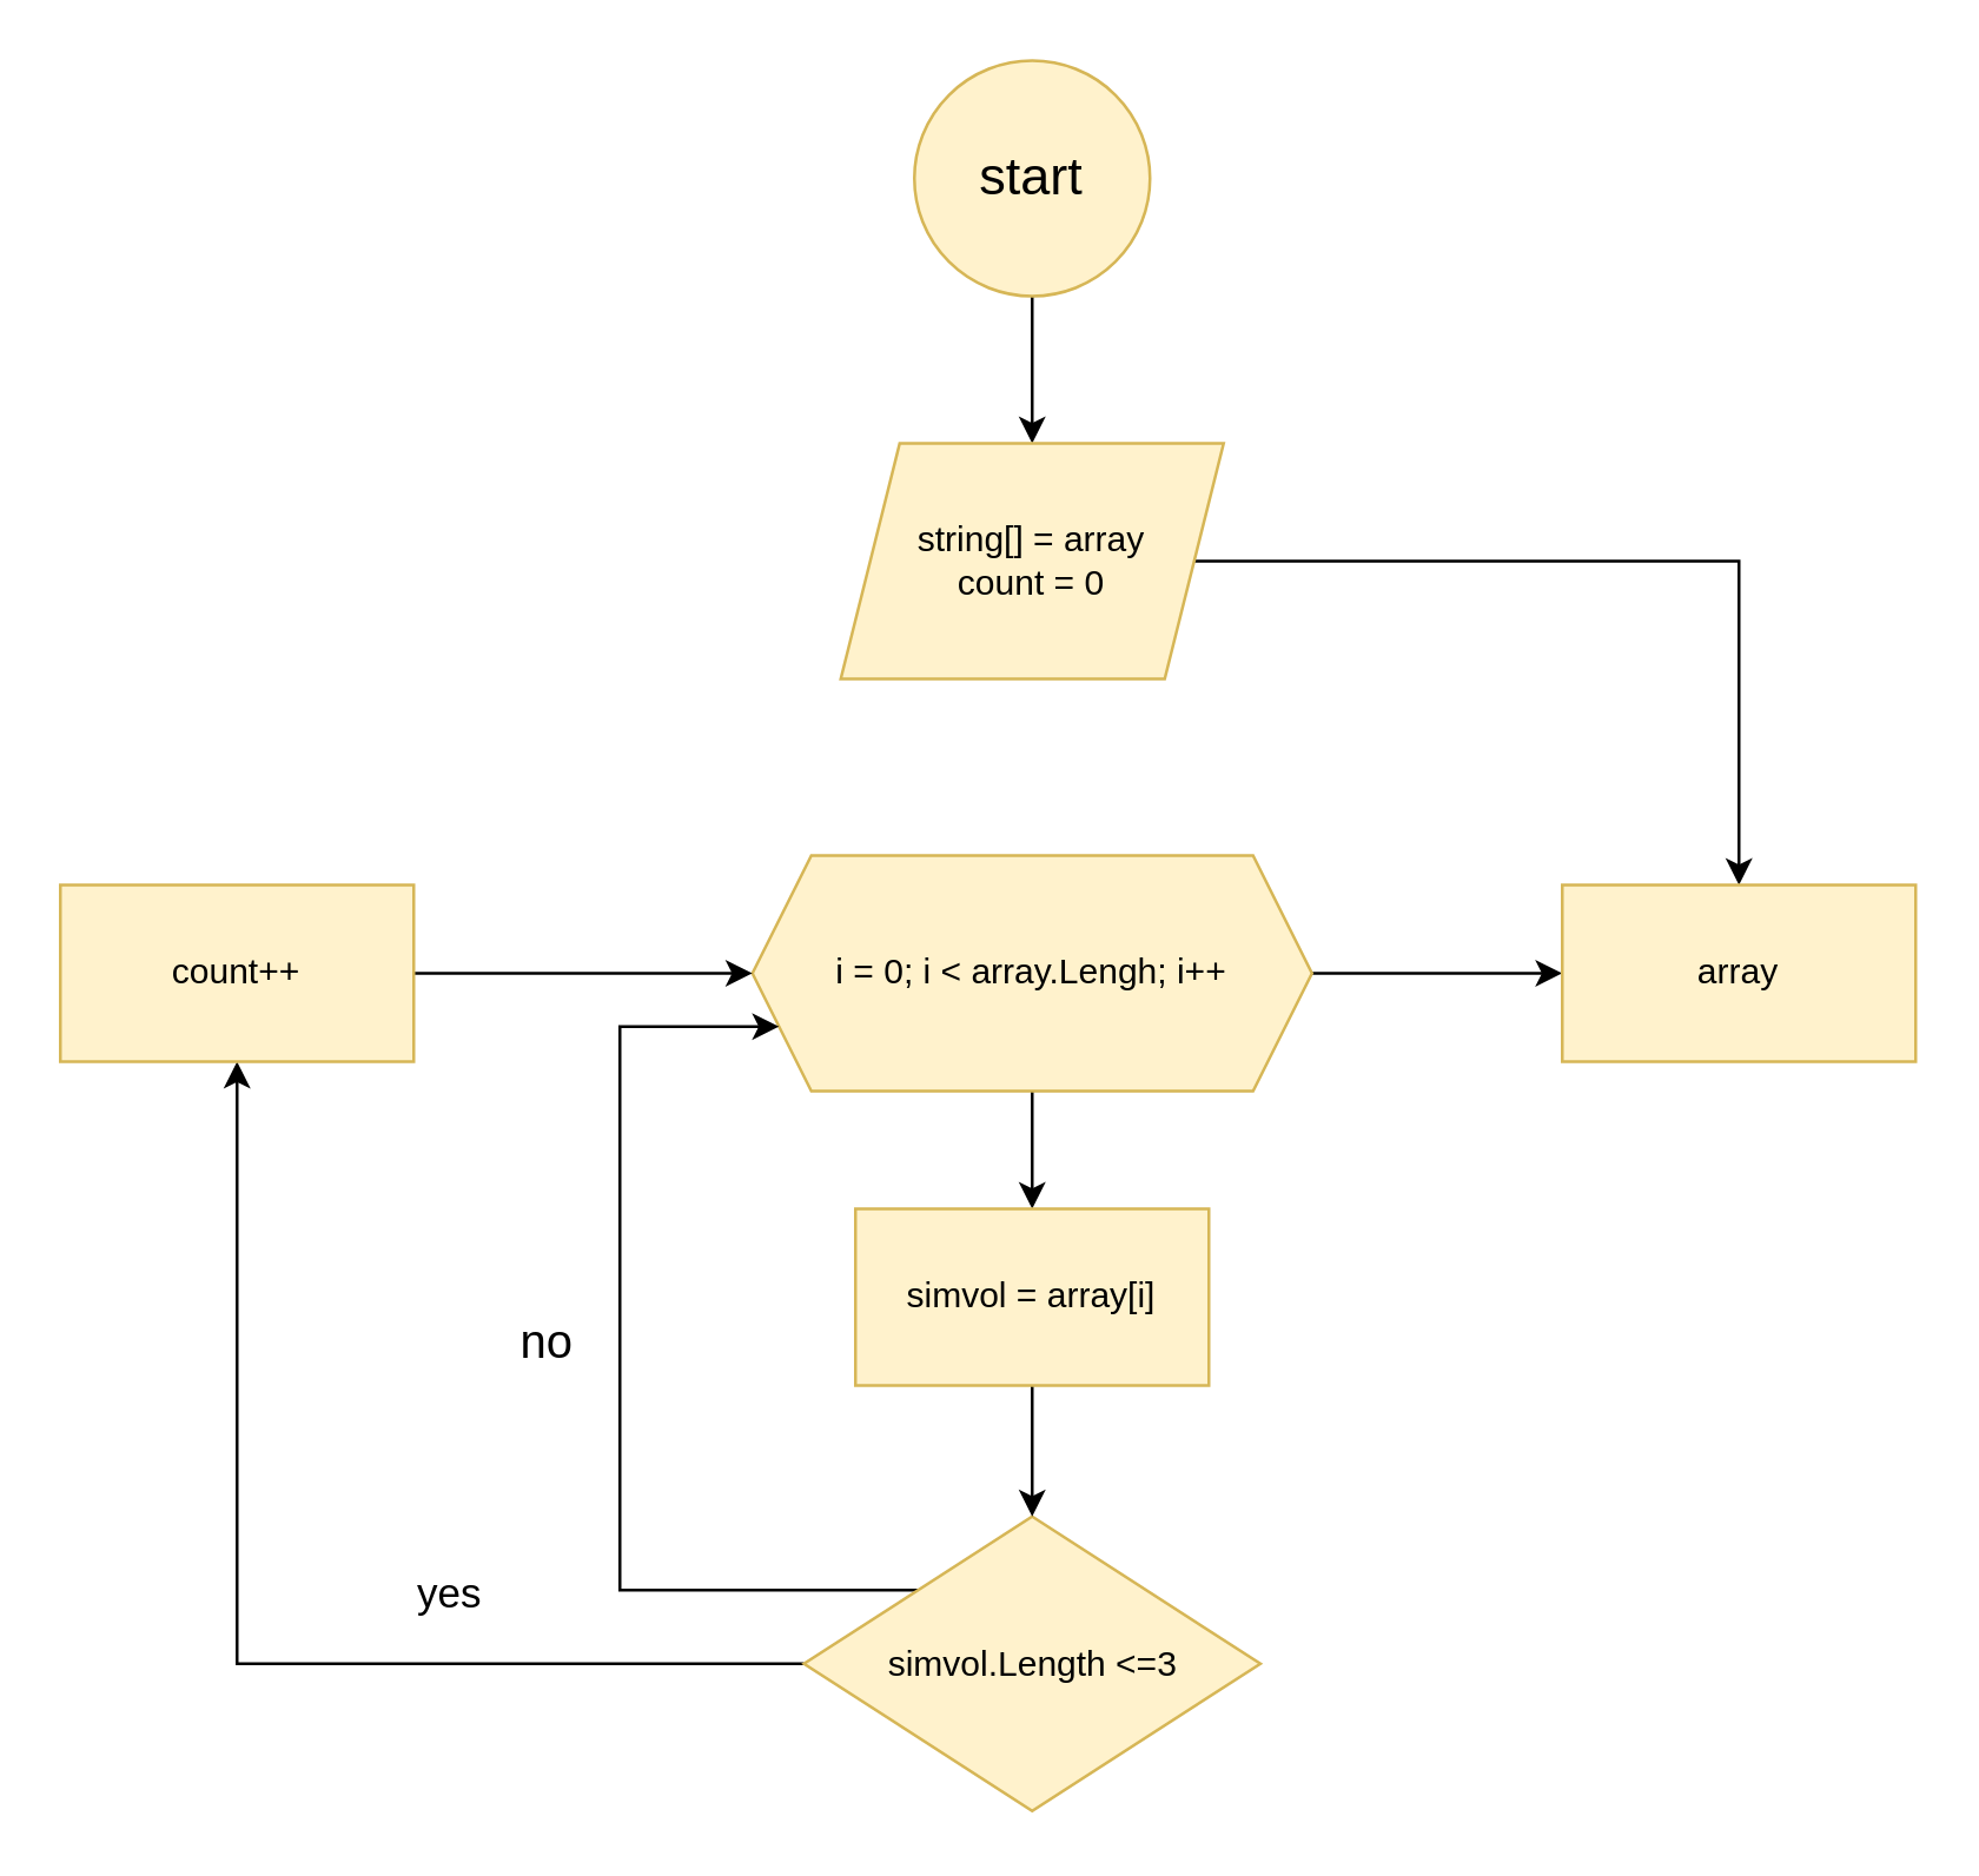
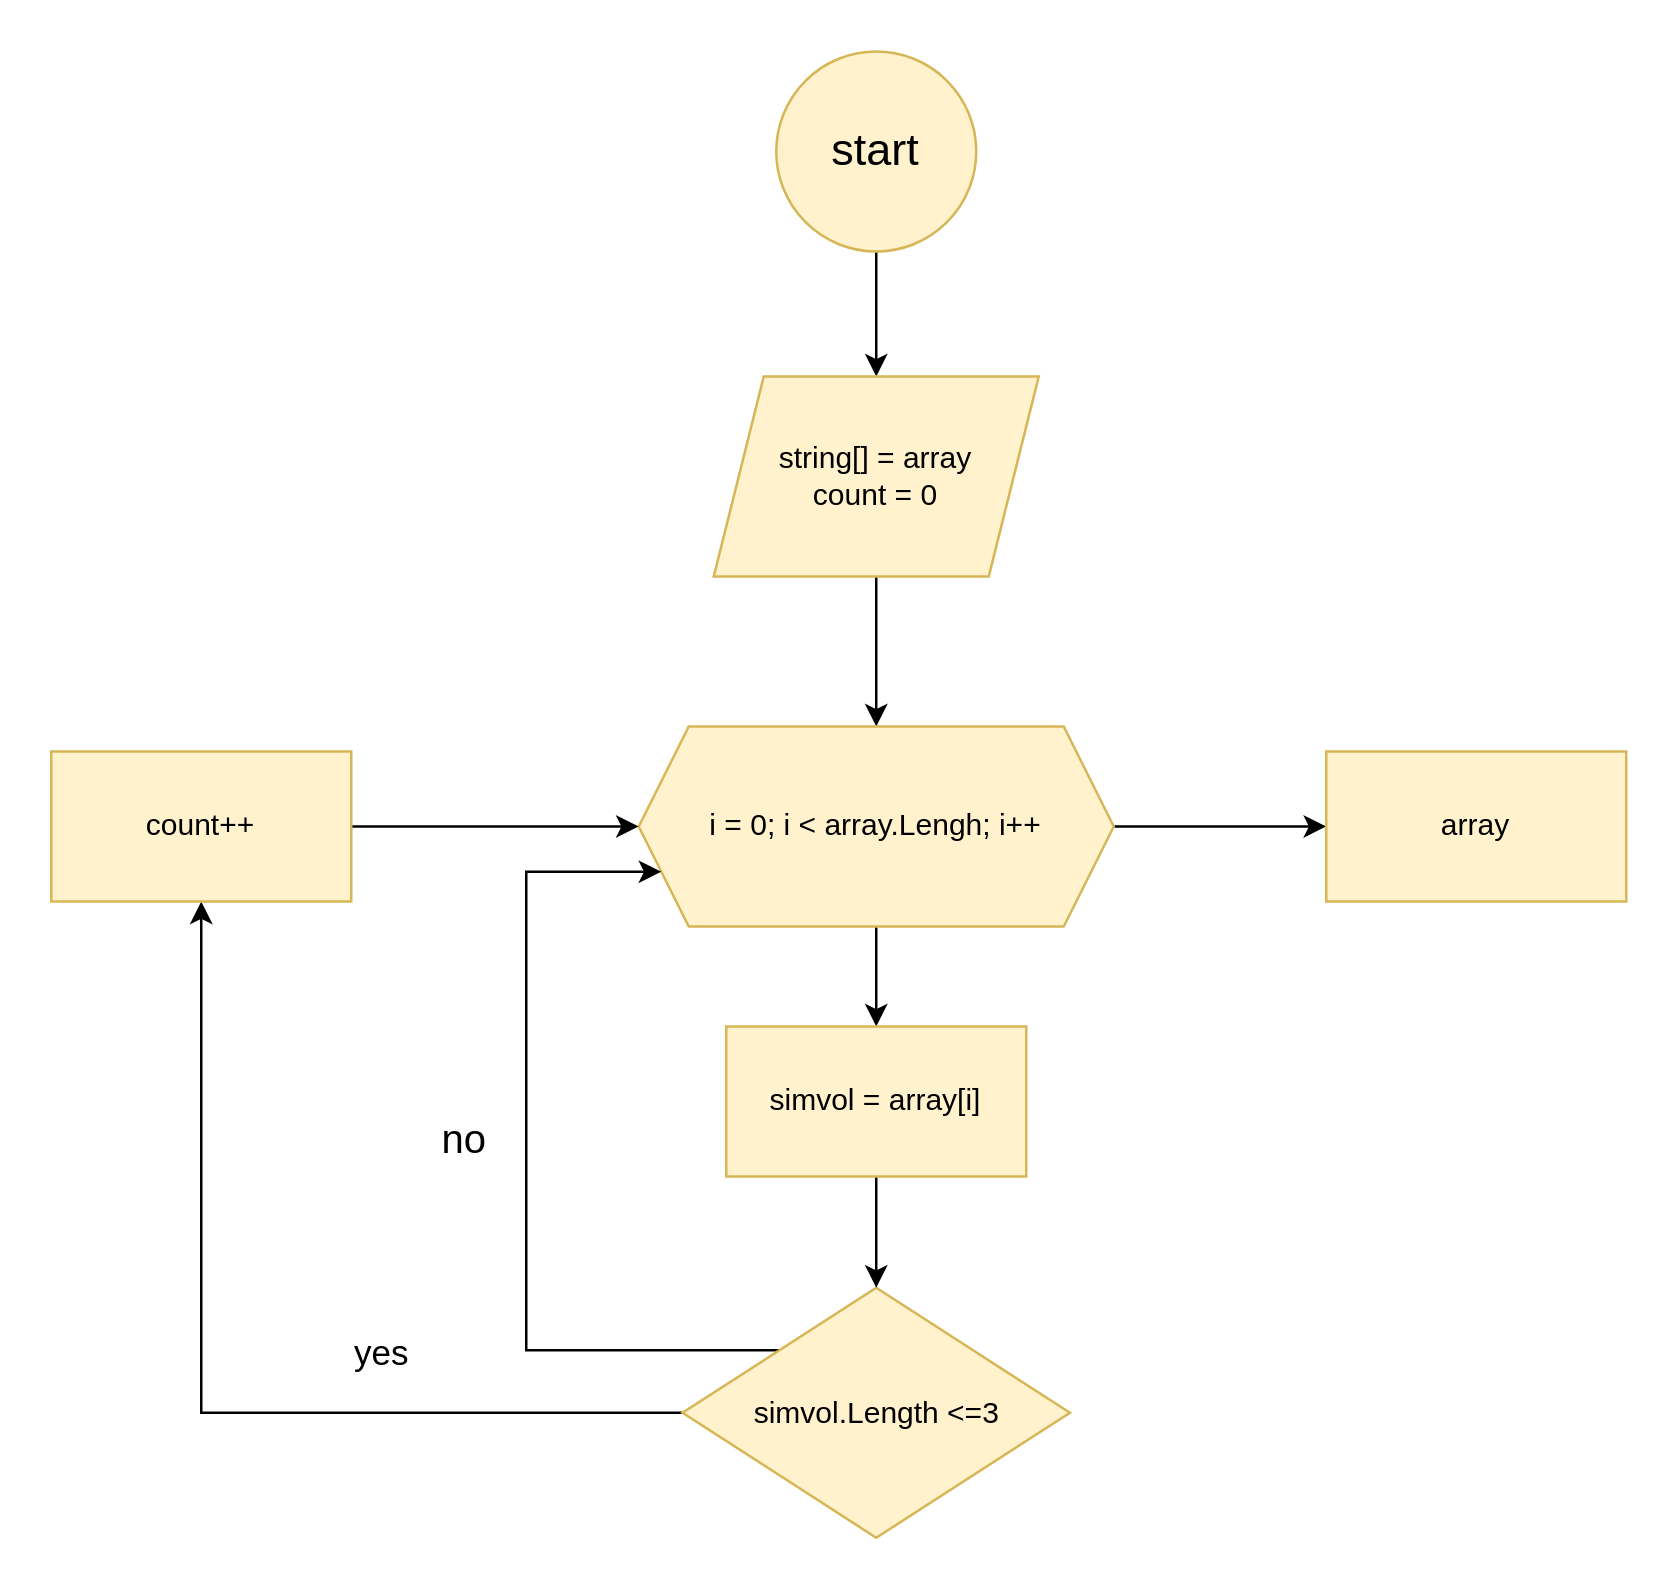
  <mxCell id="0" />
  <mxCell id="1" parent="0" />
  <mxCell id="2" value="" style="edgeStyle=orthogonalEdgeStyle;rounded=0;orthogonalLoop=1;jettySize=auto;html=1;" edge="1" parent="1" source="3" target="5"><mxGeometry relative="1" as="geometry" /></mxCell>
  <mxCell id="3" value="&lt;font style=&quot;font-size: 18px;&quot;&gt;start&lt;/font&gt;" style="ellipse;whiteSpace=wrap;html=1;aspect=fixed;fillColor=#fff2cc;strokeColor=#d6b656;" vertex="1" parent="1"><mxGeometry x="310" y="20" width="80" height="80" as="geometry" /></mxCell>
- <mxCell id="4" value="" style="edgeStyle=orthogonalEdgeStyle;rounded=0;orthogonalLoop=1;jettySize=auto;html=1;" edge="1" parent="1" source="5" target="17"><mxGeometry relative="1" as="geometry" /></mxCell>
+ <mxCell id="4" value="" style="edgeStyle=orthogonalEdgeStyle;rounded=0;orthogonalLoop=1;jettySize=auto;html=1;" edge="1" parent="1" source="5" target="8"><mxGeometry relative="1" as="geometry" /></mxCell>
  <mxCell id="5" value="string[] = array&lt;br&gt;count = 0" style="shape=parallelogram;perimeter=parallelogramPerimeter;whiteSpace=wrap;html=1;fixedSize=1;fillColor=#fff2cc;strokeColor=#d6b656;" vertex="1" parent="1"><mxGeometry x="285" y="150" width="130" height="80" as="geometry" /></mxCell>
  <mxCell id="6" style="edgeStyle=orthogonalEdgeStyle;rounded=0;orthogonalLoop=1;jettySize=auto;html=1;entryX=0.5;entryY=0;entryDx=0;entryDy=0;" edge="1" parent="1" source="8" target="14"><mxGeometry relative="1" as="geometry" /></mxCell>
  <mxCell id="7" value="" style="edgeStyle=orthogonalEdgeStyle;rounded=0;orthogonalLoop=1;jettySize=auto;html=1;" edge="1" parent="1" source="8" target="17"><mxGeometry relative="1" as="geometry" /></mxCell>
  <mxCell id="8" value="i = 0; i &amp;lt; array.Lengh; i++" style="shape=hexagon;perimeter=hexagonPerimeter2;whiteSpace=wrap;html=1;fixedSize=1;fillColor=#fff2cc;strokeColor=#d6b656;" vertex="1" parent="1"><mxGeometry x="255" y="290" width="190" height="80" as="geometry" /></mxCell>
  <mxCell id="9" style="edgeStyle=orthogonalEdgeStyle;rounded=0;orthogonalLoop=1;jettySize=auto;html=1;entryX=0.5;entryY=1;entryDx=0;entryDy=0;" edge="1" parent="1" source="12" target="16"><mxGeometry relative="1" as="geometry" /></mxCell>
  <mxCell id="10" value="&lt;font style=&quot;font-size: 14px;&quot;&gt;yes&lt;/font&gt;" style="edgeLabel;html=1;align=center;verticalAlign=middle;resizable=0;points=[];" vertex="1" connectable="0" parent="9"><mxGeometry x="-0.391" relative="1" as="geometry"><mxPoint y="-24" as="offset" /></mxGeometry></mxCell>
  <mxCell id="11" style="edgeStyle=orthogonalEdgeStyle;rounded=0;orthogonalLoop=1;jettySize=auto;html=1;exitX=0;exitY=0;exitDx=0;exitDy=0;entryX=0;entryY=0.75;entryDx=0;entryDy=0;" edge="1" parent="1" source="12" target="8"><mxGeometry relative="1" as="geometry"><Array as="points"><mxPoint x="210" y="540" /><mxPoint x="210" y="348" /></Array></mxGeometry></mxCell>
  <mxCell id="12" value="simvol.Length &amp;lt;=3" style="rhombus;whiteSpace=wrap;html=1;fillColor=#fff2cc;strokeColor=#d6b656;" vertex="1" parent="1"><mxGeometry x="272.5" y="514.5" width="155" height="100" as="geometry" /></mxCell>
  <mxCell id="13" style="edgeStyle=orthogonalEdgeStyle;rounded=0;orthogonalLoop=1;jettySize=auto;html=1;entryX=0.5;entryY=0;entryDx=0;entryDy=0;" edge="1" parent="1" source="14" target="12"><mxGeometry relative="1" as="geometry" /></mxCell>
  <mxCell id="14" value="simvol = array[i]&lt;br&gt;" style="whiteSpace=wrap;html=1;fillColor=#fff2cc;strokeColor=#d6b656;" vertex="1" parent="1"><mxGeometry x="290" y="410" width="120" height="60" as="geometry" /></mxCell>
  <mxCell id="15" style="edgeStyle=orthogonalEdgeStyle;rounded=0;orthogonalLoop=1;jettySize=auto;html=1;entryX=0;entryY=0.5;entryDx=0;entryDy=0;" edge="1" parent="1" source="16" target="8"><mxGeometry relative="1" as="geometry" /></mxCell>
  <mxCell id="16" value="count++" style="whiteSpace=wrap;html=1;fillColor=#fff2cc;strokeColor=#d6b656;" vertex="1" parent="1"><mxGeometry x="20" y="300" width="120" height="60" as="geometry" /></mxCell>
  <mxCell id="17" value="array" style="whiteSpace=wrap;html=1;fillColor=#fff2cc;strokeColor=#d6b656;" vertex="1" parent="1"><mxGeometry x="530" y="300" width="120" height="60" as="geometry" /></mxCell>
  <mxCell id="18" value="&lt;font style=&quot;font-size: 16px;&quot;&gt;no&lt;/font&gt;" style="text;html=1;align=center;verticalAlign=middle;resizable=0;points=[];autosize=1;strokeColor=none;fillColor=none;" vertex="1" parent="1"><mxGeometry x="165" y="440" width="40" height="30" as="geometry" /></mxCell>
